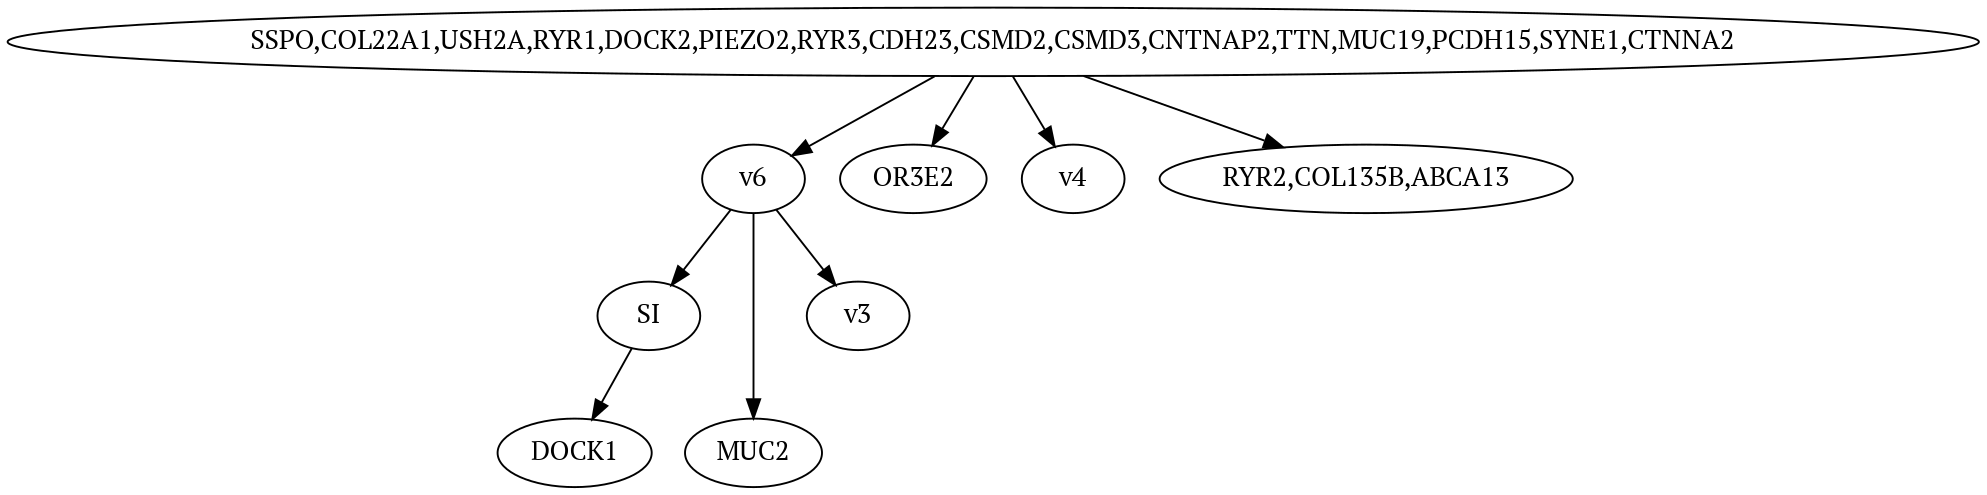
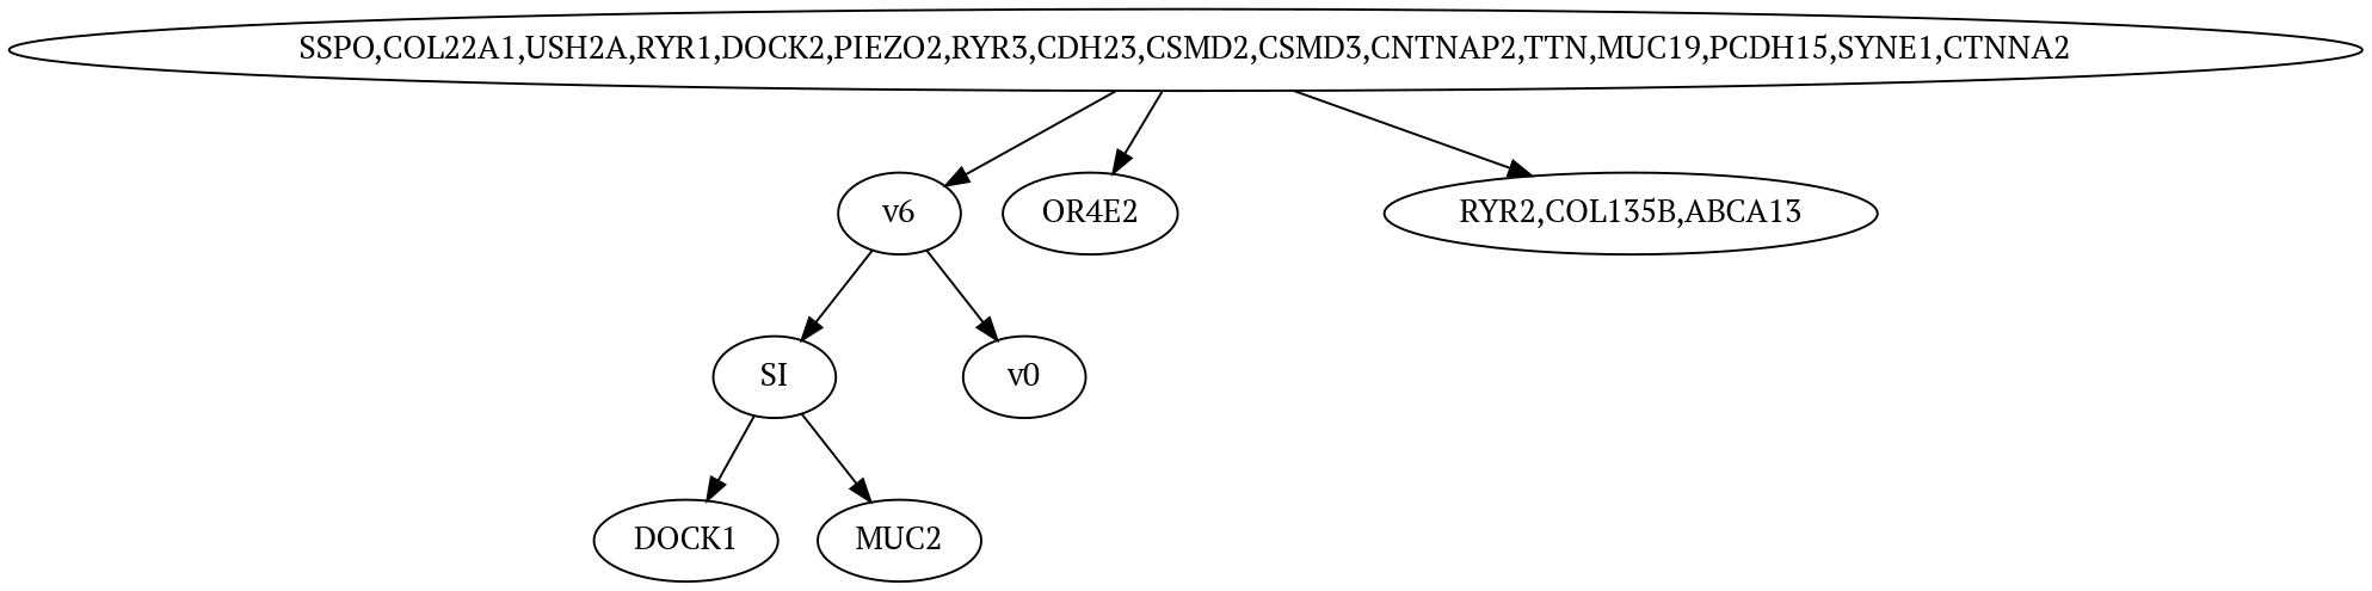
  digraph {
    fontname="PT Serif"
    node [fontname="PT Serif"]
    edge [fontname="PT Serif"]
    n1 [label=SI]
    n2 [label=DOCK1]
    v6
    n4 [label=MUC2]
-   v3
+   v3 [label=v0]
    n6 [label="SSPO,COL22A1,USH2A,RYR1,DOCK2,PIEZO2,RYR3,CDH23,CSMD2,CSMD3,CNTNAP2,TTN,MUC19,PCDH15,SYNE1,CTNNA2"]
-   n7 [label=OR3E2]
-   v4
+   n7 [label=OR4E2]
    n9 [label="RYR2,COL135B,ABCA13"]
    n1 -> n2
    v6 -> n1
-   v6 -> n4
+   n1 -> n4
    v6 -> v3
    n6 -> v6
    n6 -> n7
-   n6 -> v4
    n6 -> n9
  }
